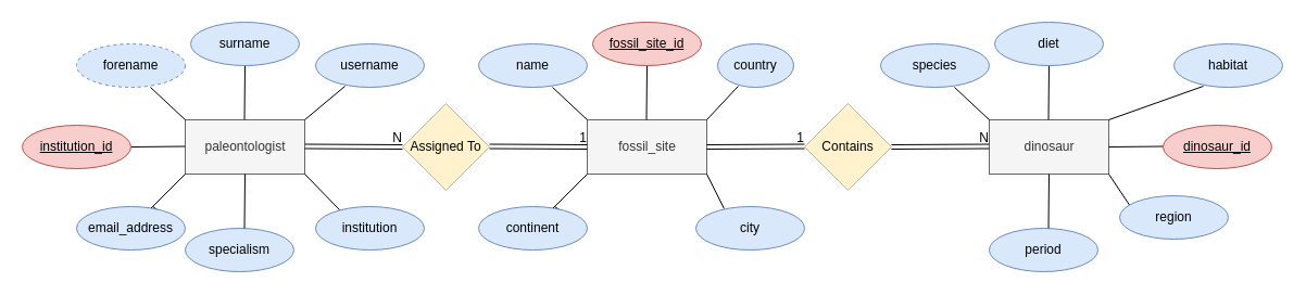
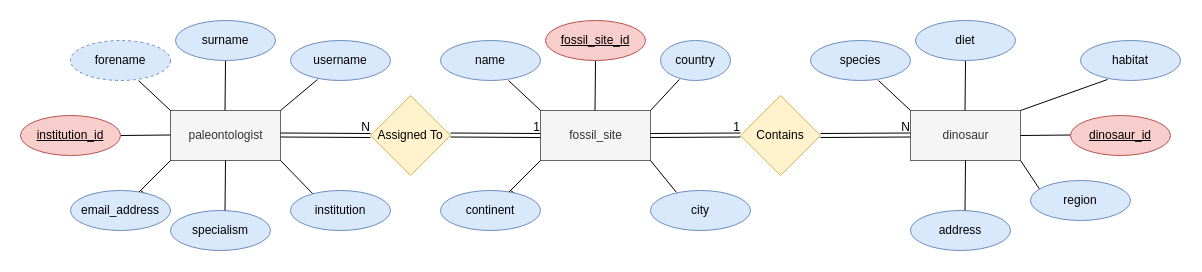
  <mxCell id="0" />
  <mxCell id="1" parent="0" />
  <mxCell id="2" value="paleontologist" style="html=1;fillColor=#f5f5f5;fontColor=#333333;strokeColor=#666666;" vertex="1" parent="1"><mxGeometry x="170" y="110" width="110" height="50" as="geometry" /></mxCell>
  <mxCell id="3" value="" style="endArrow=none;html=1;rounded=0;" edge="1" parent="1"><mxGeometry width="50" height="50" relative="1" as="geometry"><mxPoint x="225" y="60" as="sourcePoint" /><mxPoint x="224.5" y="110" as="targetPoint" /></mxGeometry></mxCell>
  <mxCell id="4" value="" style="endArrow=none;html=1;rounded=0;" edge="1" parent="1"><mxGeometry width="50" height="50" relative="1" as="geometry"><mxPoint x="120" y="135" as="sourcePoint" /><mxPoint x="170" y="134.5" as="targetPoint" /></mxGeometry></mxCell>
  <mxCell id="5" value="" style="endArrow=none;html=1;rounded=0;exitX=0.68;exitY=1;exitDx=0;exitDy=0;exitPerimeter=0;" edge="1" parent="1" source="13"><mxGeometry width="50" height="50" relative="1" as="geometry"><mxPoint x="140" y="80" as="sourcePoint" /><mxPoint x="170" y="110" as="targetPoint" /></mxGeometry></mxCell>
  <mxCell id="6" value="" style="endArrow=none;html=1;rounded=0;exitX=1;exitY=0.5;exitDx=0;exitDy=0;entryX=0.27;entryY=0.975;entryDx=0;entryDy=0;entryPerimeter=0;" edge="1" parent="1" target="11"><mxGeometry width="50" height="50" relative="1" as="geometry"><mxPoint x="280" y="110" as="sourcePoint" /><mxPoint x="310" y="80" as="targetPoint" /></mxGeometry></mxCell>
  <mxCell id="7" value="" style="endArrow=none;html=1;rounded=0;exitX=0.23;exitY=0.1;exitDx=0;exitDy=0;exitPerimeter=0;" edge="1" parent="1" source="10"><mxGeometry width="50" height="50" relative="1" as="geometry"><mxPoint x="300" y="190" as="sourcePoint" /><mxPoint x="280" y="160" as="targetPoint" /></mxGeometry></mxCell>
  <mxCell id="8" value="" style="endArrow=none;html=1;rounded=0;exitX=1;exitY=0.5;exitDx=0;exitDy=0;startArrow=none;" edge="1" parent="1" source="15"><mxGeometry width="50" height="50" relative="1" as="geometry"><mxPoint x="170" y="160" as="sourcePoint" /><mxPoint x="140" y="190" as="targetPoint" /></mxGeometry></mxCell>
  <mxCell id="9" value="specialism" style="ellipse;whiteSpace=wrap;html=1;align=center;fillColor=#dae8fc;strokeColor=#6c8ebf;" vertex="1" parent="1"><mxGeometry x="170" y="210" width="100" height="40" as="geometry" /></mxCell>
  <mxCell id="10" value="institution" style="ellipse;whiteSpace=wrap;html=1;align=center;fillColor=#dae8fc;strokeColor=#6c8ebf;" vertex="1" parent="1"><mxGeometry x="290" y="190" width="100" height="40" as="geometry" /></mxCell>
  <mxCell id="11" value="username" style="ellipse;whiteSpace=wrap;html=1;align=center;fillColor=#dae8fc;strokeColor=#6c8ebf;" vertex="1" parent="1"><mxGeometry x="290" y="40" width="100" height="40" as="geometry" /></mxCell>
  <mxCell id="12" value="surname" style="ellipse;whiteSpace=wrap;html=1;align=center;fillColor=#dae8fc;strokeColor=#6c8ebf;" vertex="1" parent="1"><mxGeometry x="175" y="20" width="100" height="40" as="geometry" /></mxCell>
  <mxCell id="13" value="forename" style="ellipse;whiteSpace=wrap;html=1;align=center;fillColor=#dae8fc;strokeColor=#6c8ebf;dashed=1;" vertex="1" parent="1"><mxGeometry x="70" y="40" width="100" height="40" as="geometry" /></mxCell>
  <mxCell id="14" value="institution_id" style="ellipse;whiteSpace=wrap;html=1;align=center;fontStyle=4;fillColor=#f8cecc;strokeColor=#b85450;" vertex="1" parent="1"><mxGeometry x="20" y="115" width="100" height="40" as="geometry" /></mxCell>
  <mxCell id="15" value="email_address" style="ellipse;whiteSpace=wrap;html=1;align=center;fillColor=#dae8fc;strokeColor=#6c8ebf;" vertex="1" parent="1"><mxGeometry x="70" y="190" width="100" height="40" as="geometry" /></mxCell>
  <mxCell id="16" value="" style="endArrow=none;html=1;rounded=0;exitX=1;exitY=0.5;exitDx=0;exitDy=0;" edge="1" parent="1" target="15"><mxGeometry width="50" height="50" relative="1" as="geometry"><mxPoint x="170" y="160" as="sourcePoint" /><mxPoint x="140" y="190" as="targetPoint" /></mxGeometry></mxCell>
  <mxCell id="17" value="" style="endArrow=none;html=1;rounded=0;" edge="1" parent="1"><mxGeometry width="50" height="50" relative="1" as="geometry"><mxPoint x="225" y="160" as="sourcePoint" /><mxPoint x="224.5" y="210" as="targetPoint" /></mxGeometry></mxCell>
  <mxCell id="18" value="fossil_site" style="html=1;fillColor=#f5f5f5;fontColor=#333333;strokeColor=#666666;" vertex="1" parent="1"><mxGeometry x="540" y="110" width="110" height="50" as="geometry" /></mxCell>
  <mxCell id="19" value="" style="endArrow=none;html=1;rounded=0;" edge="1" parent="1"><mxGeometry width="50" height="50" relative="1" as="geometry"><mxPoint x="595" y="60" as="sourcePoint" /><mxPoint x="594.5" y="110" as="targetPoint" /></mxGeometry></mxCell>
  <mxCell id="20" value="" style="endArrow=none;html=1;rounded=0;exitX=0.68;exitY=1;exitDx=0;exitDy=0;exitPerimeter=0;" edge="1" parent="1" source="26"><mxGeometry width="50" height="50" relative="1" as="geometry"><mxPoint x="510" y="80" as="sourcePoint" /><mxPoint x="540" y="110" as="targetPoint" /></mxGeometry></mxCell>
  <mxCell id="21" value="" style="endArrow=none;html=1;rounded=0;exitX=1;exitY=0.5;exitDx=0;exitDy=0;entryX=0.27;entryY=0.975;entryDx=0;entryDy=0;entryPerimeter=0;" edge="1" parent="1" target="24"><mxGeometry width="50" height="50" relative="1" as="geometry"><mxPoint x="650" y="110" as="sourcePoint" /><mxPoint x="680" y="80" as="targetPoint" /></mxGeometry></mxCell>
  <mxCell id="22" value="" style="endArrow=none;html=1;rounded=0;exitX=0.26;exitY=0.05;exitDx=0;exitDy=0;exitPerimeter=0;" edge="1" parent="1" source="25"><mxGeometry width="50" height="50" relative="1" as="geometry"><mxPoint x="670" y="190" as="sourcePoint" /><mxPoint x="650" y="160" as="targetPoint" /></mxGeometry></mxCell>
  <mxCell id="23" value="" style="endArrow=none;html=1;rounded=0;exitX=1;exitY=0.5;exitDx=0;exitDy=0;startArrow=none;" edge="1" parent="1" source="28"><mxGeometry width="50" height="50" relative="1" as="geometry"><mxPoint x="540" y="160" as="sourcePoint" /><mxPoint x="510" y="190" as="targetPoint" /></mxGeometry></mxCell>
  <mxCell id="24" value="country" style="ellipse;whiteSpace=wrap;html=1;align=center;fillColor=#dae8fc;strokeColor=#6c8ebf;" vertex="1" parent="1"><mxGeometry x="660" y="40" width="70" height="40" as="geometry" /></mxCell>
- <mxCell id="25" value="city" style="ellipse;whiteSpace=wrap;html=1;align=center;fillColor=#dae8fc;strokeColor=#6c8ebf;" vertex="1" parent="1"><mxGeometry x="640" y="190" width="100" height="40" as="geometry" /></mxCell>
+ <mxCell id="25" value="city" style="ellipse;whiteSpace=wrap;html=1;align=center;fillColor=#dae8fc;strokeColor=#6c8ebf;" vertex="1" parent="1"><mxGeometry x="650" y="190" width="100" height="40" as="geometry" /></mxCell>
  <mxCell id="26" value="name" style="ellipse;whiteSpace=wrap;html=1;align=center;fillColor=#dae8fc;strokeColor=#6c8ebf;" vertex="1" parent="1"><mxGeometry x="440" y="40" width="100" height="40" as="geometry" /></mxCell>
  <mxCell id="27" value="fossil_site_id" style="ellipse;whiteSpace=wrap;html=1;align=center;fontStyle=4;fillColor=#f8cecc;strokeColor=#b85450;" vertex="1" parent="1"><mxGeometry x="545" y="20" width="100" height="40" as="geometry" /></mxCell>
  <mxCell id="28" value="continent" style="ellipse;whiteSpace=wrap;html=1;align=center;fillColor=#dae8fc;strokeColor=#6c8ebf;" vertex="1" parent="1"><mxGeometry x="440" y="190" width="100" height="40" as="geometry" /></mxCell>
  <mxCell id="29" value="" style="endArrow=none;html=1;rounded=0;exitX=1;exitY=0.5;exitDx=0;exitDy=0;" edge="1" parent="1" target="28"><mxGeometry width="50" height="50" relative="1" as="geometry"><mxPoint x="540" y="160" as="sourcePoint" /><mxPoint x="510" y="190" as="targetPoint" /></mxGeometry></mxCell>
  <mxCell id="30" value="dinosaur" style="html=1;fillColor=#f5f5f5;fontColor=#333333;strokeColor=#666666;" vertex="1" parent="1"><mxGeometry x="910" y="110" width="110" height="50" as="geometry" /></mxCell>
  <mxCell id="31" value="" style="endArrow=none;html=1;rounded=0;" edge="1" parent="1"><mxGeometry width="50" height="50" relative="1" as="geometry"><mxPoint x="965" y="60" as="sourcePoint" /><mxPoint x="964.5" y="110" as="targetPoint" /></mxGeometry></mxCell>
  <mxCell id="32" value="" style="endArrow=none;html=1;rounded=0;" edge="1" parent="1"><mxGeometry width="50" height="50" relative="1" as="geometry"><mxPoint x="1020" y="135" as="sourcePoint" /><mxPoint x="1070" y="134.5" as="targetPoint" /></mxGeometry></mxCell>
  <mxCell id="33" value="" style="endArrow=none;html=1;rounded=0;exitX=0.68;exitY=1;exitDx=0;exitDy=0;exitPerimeter=0;" edge="1" parent="1" source="39"><mxGeometry width="50" height="50" relative="1" as="geometry"><mxPoint x="880" y="80" as="sourcePoint" /><mxPoint x="910" y="110" as="targetPoint" /></mxGeometry></mxCell>
  <mxCell id="34" value="" style="endArrow=none;html=1;rounded=0;exitX=1;exitY=0.5;exitDx=0;exitDy=0;entryX=0.27;entryY=0.975;entryDx=0;entryDy=0;entryPerimeter=0;" edge="1" parent="1" target="37"><mxGeometry width="50" height="50" relative="1" as="geometry"><mxPoint x="1020" y="110" as="sourcePoint" /><mxPoint x="1050" y="80" as="targetPoint" /></mxGeometry></mxCell>
  <mxCell id="35" value="" style="endArrow=none;html=1;rounded=0;" edge="1" parent="1"><mxGeometry width="50" height="50" relative="1" as="geometry"><mxPoint x="1040" y="190" as="sourcePoint" /><mxPoint x="1020" y="160" as="targetPoint" /></mxGeometry></mxCell>
- <mxCell id="36" value="period" style="ellipse;whiteSpace=wrap;html=1;align=center;fillColor=#dae8fc;strokeColor=#6c8ebf;" vertex="1" parent="1"><mxGeometry x="910" y="210" width="100" height="40" as="geometry" /></mxCell>
+ <mxCell id="36" value="address" style="ellipse;whiteSpace=wrap;html=1;align=center;fillColor=#dae8fc;strokeColor=#6c8ebf;" vertex="1" parent="1"><mxGeometry x="910" y="210" width="100" height="40" as="geometry" /></mxCell>
  <mxCell id="37" value="habitat" style="ellipse;whiteSpace=wrap;html=1;align=center;fillColor=#dae8fc;strokeColor=#6c8ebf;" vertex="1" parent="1"><mxGeometry x="1080" y="40" width="100" height="40" as="geometry" /></mxCell>
  <mxCell id="38" value="diet" style="ellipse;whiteSpace=wrap;html=1;align=center;fillColor=#dae8fc;strokeColor=#6c8ebf;" vertex="1" parent="1"><mxGeometry x="915" y="20" width="100" height="40" as="geometry" /></mxCell>
  <mxCell id="39" value="species" style="ellipse;whiteSpace=wrap;html=1;align=center;fillColor=#dae8fc;strokeColor=#6c8ebf;" vertex="1" parent="1"><mxGeometry x="810" y="40" width="100" height="40" as="geometry" /></mxCell>
  <mxCell id="40" value="dinosaur_id" style="ellipse;whiteSpace=wrap;html=1;align=center;fontStyle=4;fillColor=#f8cecc;strokeColor=#b85450;" vertex="1" parent="1"><mxGeometry x="1070" y="115" width="100" height="40" as="geometry" /></mxCell>
  <mxCell id="41" value="region" style="ellipse;whiteSpace=wrap;html=1;align=center;fillColor=#dae8fc;strokeColor=#6c8ebf;" vertex="1" parent="1"><mxGeometry x="1030" y="180" width="100" height="40" as="geometry" /></mxCell>
  <mxCell id="42" value="" style="endArrow=none;html=1;rounded=0;" edge="1" parent="1"><mxGeometry width="50" height="50" relative="1" as="geometry"><mxPoint x="965" y="160" as="sourcePoint" /><mxPoint x="964.5" y="210" as="targetPoint" /></mxGeometry></mxCell>
  <mxCell id="43" value="Assigned To" style="rhombus;whiteSpace=wrap;html=1;fillColor=#fff2cc;strokeColor=#d6b656;" vertex="1" parent="1"><mxGeometry x="370" y="95" width="80" height="80" as="geometry" /></mxCell>
  <mxCell id="44" value="Contains" style="rhombus;whiteSpace=wrap;html=1;fillColor=#fff2cc;strokeColor=#d6b656;" vertex="1" parent="1"><mxGeometry x="740" y="95" width="80" height="80" as="geometry" /></mxCell>
  <mxCell id="45" value="" style="shape=link;html=1;rounded=0;" edge="1" parent="1"><mxGeometry relative="1" as="geometry"><mxPoint x="280" y="134.5" as="sourcePoint" /><mxPoint x="370" y="135" as="targetPoint" /></mxGeometry></mxCell>
  <mxCell id="46" value="N" style="resizable=0;html=1;align=right;verticalAlign=bottom;" connectable="0" vertex="1" parent="45"><mxGeometry x="1" relative="1" as="geometry" /></mxCell>
  <mxCell id="47" value="" style="shape=link;html=1;rounded=0;" edge="1" parent="1"><mxGeometry relative="1" as="geometry"><mxPoint x="450" y="134.5" as="sourcePoint" /><mxPoint x="540" y="135" as="targetPoint" /></mxGeometry></mxCell>
  <mxCell id="48" value="1" style="resizable=0;html=1;align=right;verticalAlign=bottom;" connectable="0" vertex="1" parent="47"><mxGeometry x="1" relative="1" as="geometry" /></mxCell>
  <mxCell id="49" value="" style="shape=link;html=1;rounded=0;" edge="1" parent="1"><mxGeometry relative="1" as="geometry"><mxPoint x="650" y="135" as="sourcePoint" /><mxPoint x="740" y="134.5" as="targetPoint" /></mxGeometry></mxCell>
  <mxCell id="50" value="1" style="resizable=0;html=1;align=right;verticalAlign=bottom;" connectable="0" vertex="1" parent="49"><mxGeometry x="1" relative="1" as="geometry" /></mxCell>
  <mxCell id="51" value="" style="shape=link;html=1;rounded=0;" edge="1" parent="1"><mxGeometry relative="1" as="geometry"><mxPoint x="820" y="135" as="sourcePoint" /><mxPoint x="910" y="134.5" as="targetPoint" /></mxGeometry></mxCell>
  <mxCell id="52" value="N" style="resizable=0;html=1;align=right;verticalAlign=bottom;" connectable="0" vertex="1" parent="51"><mxGeometry x="1" relative="1" as="geometry" /></mxCell>
